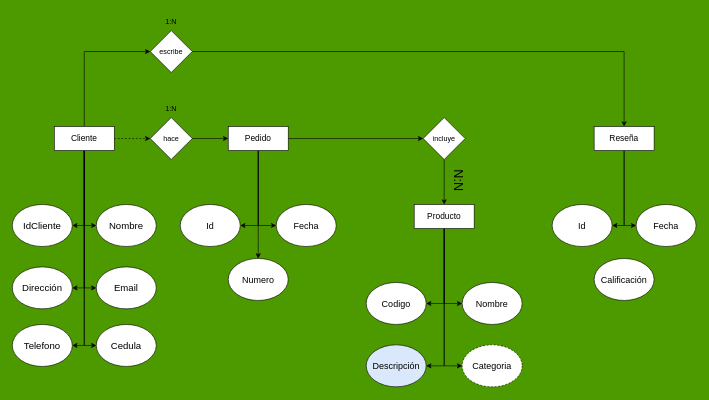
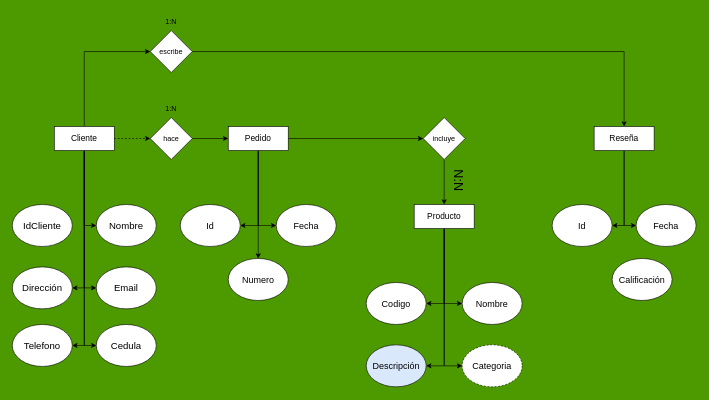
  <mxCell id="0" />
  <mxCell id="1" parent="0" />
- <mxCell id="2" style="edgeStyle=orthogonalEdgeStyle;rounded=0;orthogonalLoop=1;jettySize=auto;html=1;entryX=1;entryY=0.5;entryDx=0;entryDy=0;" parent="1" source="10" target="24" edge="1"><mxGeometry relative="1" as="geometry" /></mxCell>
  <mxCell id="3" style="edgeStyle=orthogonalEdgeStyle;rounded=0;orthogonalLoop=1;jettySize=auto;html=1;entryX=0;entryY=0.5;entryDx=0;entryDy=0;" parent="1" source="10" target="25" edge="1"><mxGeometry relative="1" as="geometry" /></mxCell>
  <mxCell id="4" style="edgeStyle=orthogonalEdgeStyle;rounded=0;orthogonalLoop=1;jettySize=auto;html=1;entryX=1;entryY=0.5;entryDx=0;entryDy=0;" parent="1" source="10" target="26" edge="1"><mxGeometry relative="1" as="geometry" /></mxCell>
  <mxCell id="5" style="edgeStyle=orthogonalEdgeStyle;rounded=0;orthogonalLoop=1;jettySize=auto;html=1;entryX=0;entryY=0.5;entryDx=0;entryDy=0;" parent="1" source="10" target="27" edge="1"><mxGeometry relative="1" as="geometry" /></mxCell>
  <mxCell id="6" style="edgeStyle=orthogonalEdgeStyle;rounded=0;orthogonalLoop=1;jettySize=auto;html=1;entryX=1;entryY=0.5;entryDx=0;entryDy=0;" parent="1" source="10" target="28" edge="1"><mxGeometry relative="1" as="geometry" /></mxCell>
  <mxCell id="7" style="edgeStyle=orthogonalEdgeStyle;rounded=0;orthogonalLoop=1;jettySize=auto;html=1;entryX=0;entryY=0.5;entryDx=0;entryDy=0;" parent="1" source="10" target="29" edge="1"><mxGeometry relative="1" as="geometry" /></mxCell>
  <mxCell id="8" style="edgeStyle=orthogonalEdgeStyle;rounded=0;orthogonalLoop=1;jettySize=auto;html=1;entryX=0;entryY=0.5;entryDx=0;entryDy=0;dashed=1;" parent="1" source="10" target="41" edge="1"><mxGeometry relative="1" as="geometry" /></mxCell>
  <mxCell id="9" style="edgeStyle=orthogonalEdgeStyle;rounded=0;orthogonalLoop=1;jettySize=auto;html=1;entryX=0;entryY=0.5;entryDx=0;entryDy=0;exitX=0.5;exitY=0;exitDx=0;exitDy=0;" parent="1" source="10" target="47" edge="1"><mxGeometry relative="1" as="geometry" /></mxCell>
  <mxCell id="10" value="&lt;font style=&quot;font-size: 14px;&quot;&gt;Cliente&lt;/font&gt;" style="rounded=0;whiteSpace=wrap;html=1;" parent="1" vertex="1"><mxGeometry x="90" y="210" width="100" height="40" as="geometry" /></mxCell>
  <mxCell id="11" style="edgeStyle=orthogonalEdgeStyle;rounded=0;orthogonalLoop=1;jettySize=auto;html=1;entryX=1;entryY=0.5;entryDx=0;entryDy=0;" parent="1" source="15" target="30" edge="1"><mxGeometry relative="1" as="geometry" /></mxCell>
  <mxCell id="12" style="edgeStyle=orthogonalEdgeStyle;rounded=0;orthogonalLoop=1;jettySize=auto;html=1;entryX=0;entryY=0.5;entryDx=0;entryDy=0;" parent="1" source="15" target="31" edge="1"><mxGeometry relative="1" as="geometry" /></mxCell>
  <mxCell id="13" style="edgeStyle=orthogonalEdgeStyle;rounded=0;orthogonalLoop=1;jettySize=auto;html=1;entryX=1;entryY=0.5;entryDx=0;entryDy=0;" parent="1" source="15" target="32" edge="1"><mxGeometry relative="1" as="geometry" /></mxCell>
  <mxCell id="14" style="edgeStyle=orthogonalEdgeStyle;rounded=0;orthogonalLoop=1;jettySize=auto;html=1;entryX=0;entryY=0.5;entryDx=0;entryDy=0;" parent="1" source="15" target="33" edge="1"><mxGeometry relative="1" as="geometry" /></mxCell>
  <mxCell id="15" value="&lt;span style=&quot;font-size: 14px;&quot;&gt;Producto&lt;/span&gt;" style="rounded=0;whiteSpace=wrap;html=1;" parent="1" vertex="1"><mxGeometry x="690" y="340" width="100" height="40" as="geometry" /></mxCell>
  <mxCell id="16" style="edgeStyle=orthogonalEdgeStyle;rounded=0;orthogonalLoop=1;jettySize=auto;html=1;" parent="1" source="20" target="36" edge="1"><mxGeometry relative="1" as="geometry" /></mxCell>
  <mxCell id="17" style="edgeStyle=orthogonalEdgeStyle;rounded=0;orthogonalLoop=1;jettySize=auto;html=1;entryX=1;entryY=0.5;entryDx=0;entryDy=0;" parent="1" source="20" target="34" edge="1"><mxGeometry relative="1" as="geometry" /></mxCell>
  <mxCell id="18" style="edgeStyle=orthogonalEdgeStyle;rounded=0;orthogonalLoop=1;jettySize=auto;html=1;entryX=0;entryY=0.5;entryDx=0;entryDy=0;" parent="1" source="20" target="35" edge="1"><mxGeometry relative="1" as="geometry" /></mxCell>
  <mxCell id="19" style="edgeStyle=orthogonalEdgeStyle;rounded=0;orthogonalLoop=1;jettySize=auto;html=1;entryX=0;entryY=0.5;entryDx=0;entryDy=0;" parent="1" source="20" target="44" edge="1"><mxGeometry relative="1" as="geometry" /></mxCell>
  <mxCell id="20" value="&lt;font style=&quot;font-size: 14px;&quot;&gt;Pedido&lt;/font&gt;" style="rounded=0;whiteSpace=wrap;html=1;" parent="1" vertex="1"><mxGeometry x="380" y="210" width="100" height="40" as="geometry" /></mxCell>
  <mxCell id="21" style="edgeStyle=orthogonalEdgeStyle;rounded=0;orthogonalLoop=1;jettySize=auto;html=1;entryX=1;entryY=0.5;entryDx=0;entryDy=0;" parent="1" source="23" target="37" edge="1"><mxGeometry relative="1" as="geometry" /></mxCell>
  <mxCell id="22" style="edgeStyle=orthogonalEdgeStyle;rounded=0;orthogonalLoop=1;jettySize=auto;html=1;entryX=0;entryY=0.5;entryDx=0;entryDy=0;" parent="1" source="23" target="38" edge="1"><mxGeometry relative="1" as="geometry" /></mxCell>
  <mxCell id="23" value="&lt;font style=&quot;font-size: 14px;&quot;&gt;Reseña&lt;/font&gt;" style="rounded=0;whiteSpace=wrap;html=1;" parent="1" vertex="1"><mxGeometry x="990" y="210" width="100" height="40" as="geometry" /></mxCell>
  <mxCell id="24" value="&lt;font style=&quot;font-size: 16px;&quot;&gt;IdCliente&lt;/font&gt;" style="ellipse;whiteSpace=wrap;html=1;" parent="1" vertex="1"><mxGeometry x="20" y="340" width="100" height="70" as="geometry" /></mxCell>
  <mxCell id="25" value="&lt;font style=&quot;font-size: 16px;&quot;&gt;Nombre&lt;/font&gt;" style="ellipse;whiteSpace=wrap;html=1;" parent="1" vertex="1"><mxGeometry x="160" y="340" width="100" height="70" as="geometry" /></mxCell>
  <mxCell id="26" value="&lt;font style=&quot;font-size: 16px;&quot;&gt;Dirección&lt;/font&gt;" style="ellipse;whiteSpace=wrap;html=1;" parent="1" vertex="1"><mxGeometry x="20" y="444" width="100" height="70" as="geometry" /></mxCell>
  <mxCell id="27" value="&lt;font style=&quot;font-size: 16px;&quot;&gt;Email&lt;/font&gt;" style="ellipse;whiteSpace=wrap;html=1;" parent="1" vertex="1"><mxGeometry x="160" y="444" width="100" height="70" as="geometry" /></mxCell>
  <mxCell id="28" value="&lt;font style=&quot;font-size: 16px;&quot;&gt;Telefono&lt;/font&gt;" style="ellipse;whiteSpace=wrap;html=1;" parent="1" vertex="1"><mxGeometry x="20" y="540" width="100" height="70" as="geometry" /></mxCell>
  <mxCell id="29" value="&lt;span style=&quot;font-size: 16px;&quot;&gt;Cedula&lt;/span&gt;" style="ellipse;whiteSpace=wrap;html=1;" parent="1" vertex="1"><mxGeometry x="160" y="540" width="100" height="70" as="geometry" /></mxCell>
  <mxCell id="30" value="&lt;font style=&quot;font-size: 15px;&quot;&gt;Codigo&lt;/font&gt;" style="ellipse;whiteSpace=wrap;html=1;" parent="1" vertex="1"><mxGeometry x="610" y="470" width="100" height="70" as="geometry" /></mxCell>
  <mxCell id="31" value="&lt;font style=&quot;font-size: 15px;&quot;&gt;Nombre&lt;/font&gt;" style="ellipse;whiteSpace=wrap;html=1;" parent="1" vertex="1"><mxGeometry x="770" y="470" width="100" height="70" as="geometry" /></mxCell>
  <mxCell id="32" value="&lt;font style=&quot;font-size: 15px;&quot;&gt;Descripción&lt;/font&gt;" style="ellipse;whiteSpace=wrap;html=1;fillColor=#dae8fc;" parent="1" vertex="1"><mxGeometry x="610" y="574" width="100" height="70" as="geometry" /></mxCell>
  <mxCell id="33" value="&lt;font style=&quot;font-size: 15px;&quot;&gt;Categoria&lt;/font&gt;" style="ellipse;whiteSpace=wrap;html=1;dashed=1;" parent="1" vertex="1"><mxGeometry x="770" y="574" width="100" height="70" as="geometry" /></mxCell>
  <mxCell id="34" value="&lt;font style=&quot;font-size: 15px;&quot;&gt;Id&lt;/font&gt;" style="ellipse;whiteSpace=wrap;html=1;" parent="1" vertex="1"><mxGeometry x="300" y="340" width="100" height="70" as="geometry" /></mxCell>
  <mxCell id="35" value="&lt;font style=&quot;font-size: 15px;&quot;&gt;Fecha&lt;/font&gt;" style="ellipse;whiteSpace=wrap;html=1;" parent="1" vertex="1"><mxGeometry x="460" y="340" width="100" height="70" as="geometry" /></mxCell>
  <mxCell id="36" value="&lt;font style=&quot;font-size: 15px;&quot;&gt;Numero&lt;/font&gt;" style="ellipse;whiteSpace=wrap;html=1;" parent="1" vertex="1"><mxGeometry x="380" y="430" width="100" height="70" as="geometry" /></mxCell>
  <mxCell id="37" value="&lt;font style=&quot;font-size: 15px;&quot;&gt;Id&lt;/font&gt;" style="ellipse;whiteSpace=wrap;html=1;" parent="1" vertex="1"><mxGeometry x="920" y="340" width="100" height="70" as="geometry" /></mxCell>
  <mxCell id="38" value="&lt;font style=&quot;font-size: 15px;&quot;&gt;Fecha&lt;/font&gt;" style="ellipse;whiteSpace=wrap;html=1;" parent="1" vertex="1"><mxGeometry x="1060" y="340" width="100" height="70" as="geometry" /></mxCell>
- <mxCell id="39" value="&lt;font style=&quot;font-size: 15px;&quot;&gt;Calificación&lt;/font&gt;" style="ellipse;whiteSpace=wrap;html=1;" parent="1" vertex="1"><mxGeometry x="990" y="430" width="100" height="70" as="geometry" /></mxCell>
+ <mxCell id="39" value="&lt;font style=&quot;font-size: 15px;&quot;&gt;Calificación&lt;/font&gt;" style="ellipse;whiteSpace=wrap;html=1;" parent="1" vertex="1"><mxGeometry x="1020" y="430" width="100" height="70" as="geometry" /></mxCell>
  <mxCell id="40" style="edgeStyle=orthogonalEdgeStyle;rounded=0;orthogonalLoop=1;jettySize=auto;html=1;entryX=0;entryY=0.5;entryDx=0;entryDy=0;" parent="1" source="41" target="20" edge="1"><mxGeometry relative="1" as="geometry" /></mxCell>
  <mxCell id="41" value="hace" style="rhombus;whiteSpace=wrap;html=1;" parent="1" vertex="1"><mxGeometry x="250" y="195" width="70" height="70" as="geometry" /></mxCell>
  <mxCell id="42" value="1:N" style="text;html=1;align=center;verticalAlign=middle;whiteSpace=wrap;rounded=0;" parent="1" vertex="1"><mxGeometry x="255" y="165" width="60" height="30" as="geometry" /></mxCell>
  <mxCell id="43" style="edgeStyle=orthogonalEdgeStyle;rounded=0;orthogonalLoop=1;jettySize=auto;html=1;entryX=0.5;entryY=0;entryDx=0;entryDy=0;" parent="1" source="44" target="15" edge="1"><mxGeometry relative="1" as="geometry" /></mxCell>
  <mxCell id="44" value="incluye" style="rhombus;whiteSpace=wrap;html=1;" parent="1" vertex="1"><mxGeometry x="705" y="195" width="70" height="70" as="geometry" /></mxCell>
  <mxCell id="45" value="&lt;font style=&quot;font-size: 21px;&quot;&gt;N:N&lt;/font&gt;" style="text;html=1;align=center;verticalAlign=middle;whiteSpace=wrap;rounded=0;rotation=90;" parent="1" vertex="1"><mxGeometry x="730" y="280" width="70" height="40" as="geometry" /></mxCell>
  <mxCell id="46" style="edgeStyle=orthogonalEdgeStyle;rounded=0;orthogonalLoop=1;jettySize=auto;html=1;entryX=0.5;entryY=0;entryDx=0;entryDy=0;" parent="1" source="47" target="23" edge="1"><mxGeometry relative="1" as="geometry" /></mxCell>
  <mxCell id="47" value="escribe" style="rhombus;whiteSpace=wrap;html=1;" parent="1" vertex="1"><mxGeometry x="250" y="50" width="70" height="70" as="geometry" /></mxCell>
  <mxCell id="48" value="1:N" style="text;html=1;align=center;verticalAlign=middle;whiteSpace=wrap;rounded=0;" parent="1" vertex="1"><mxGeometry x="255" y="20" width="60" height="30" as="geometry" /></mxCell>
